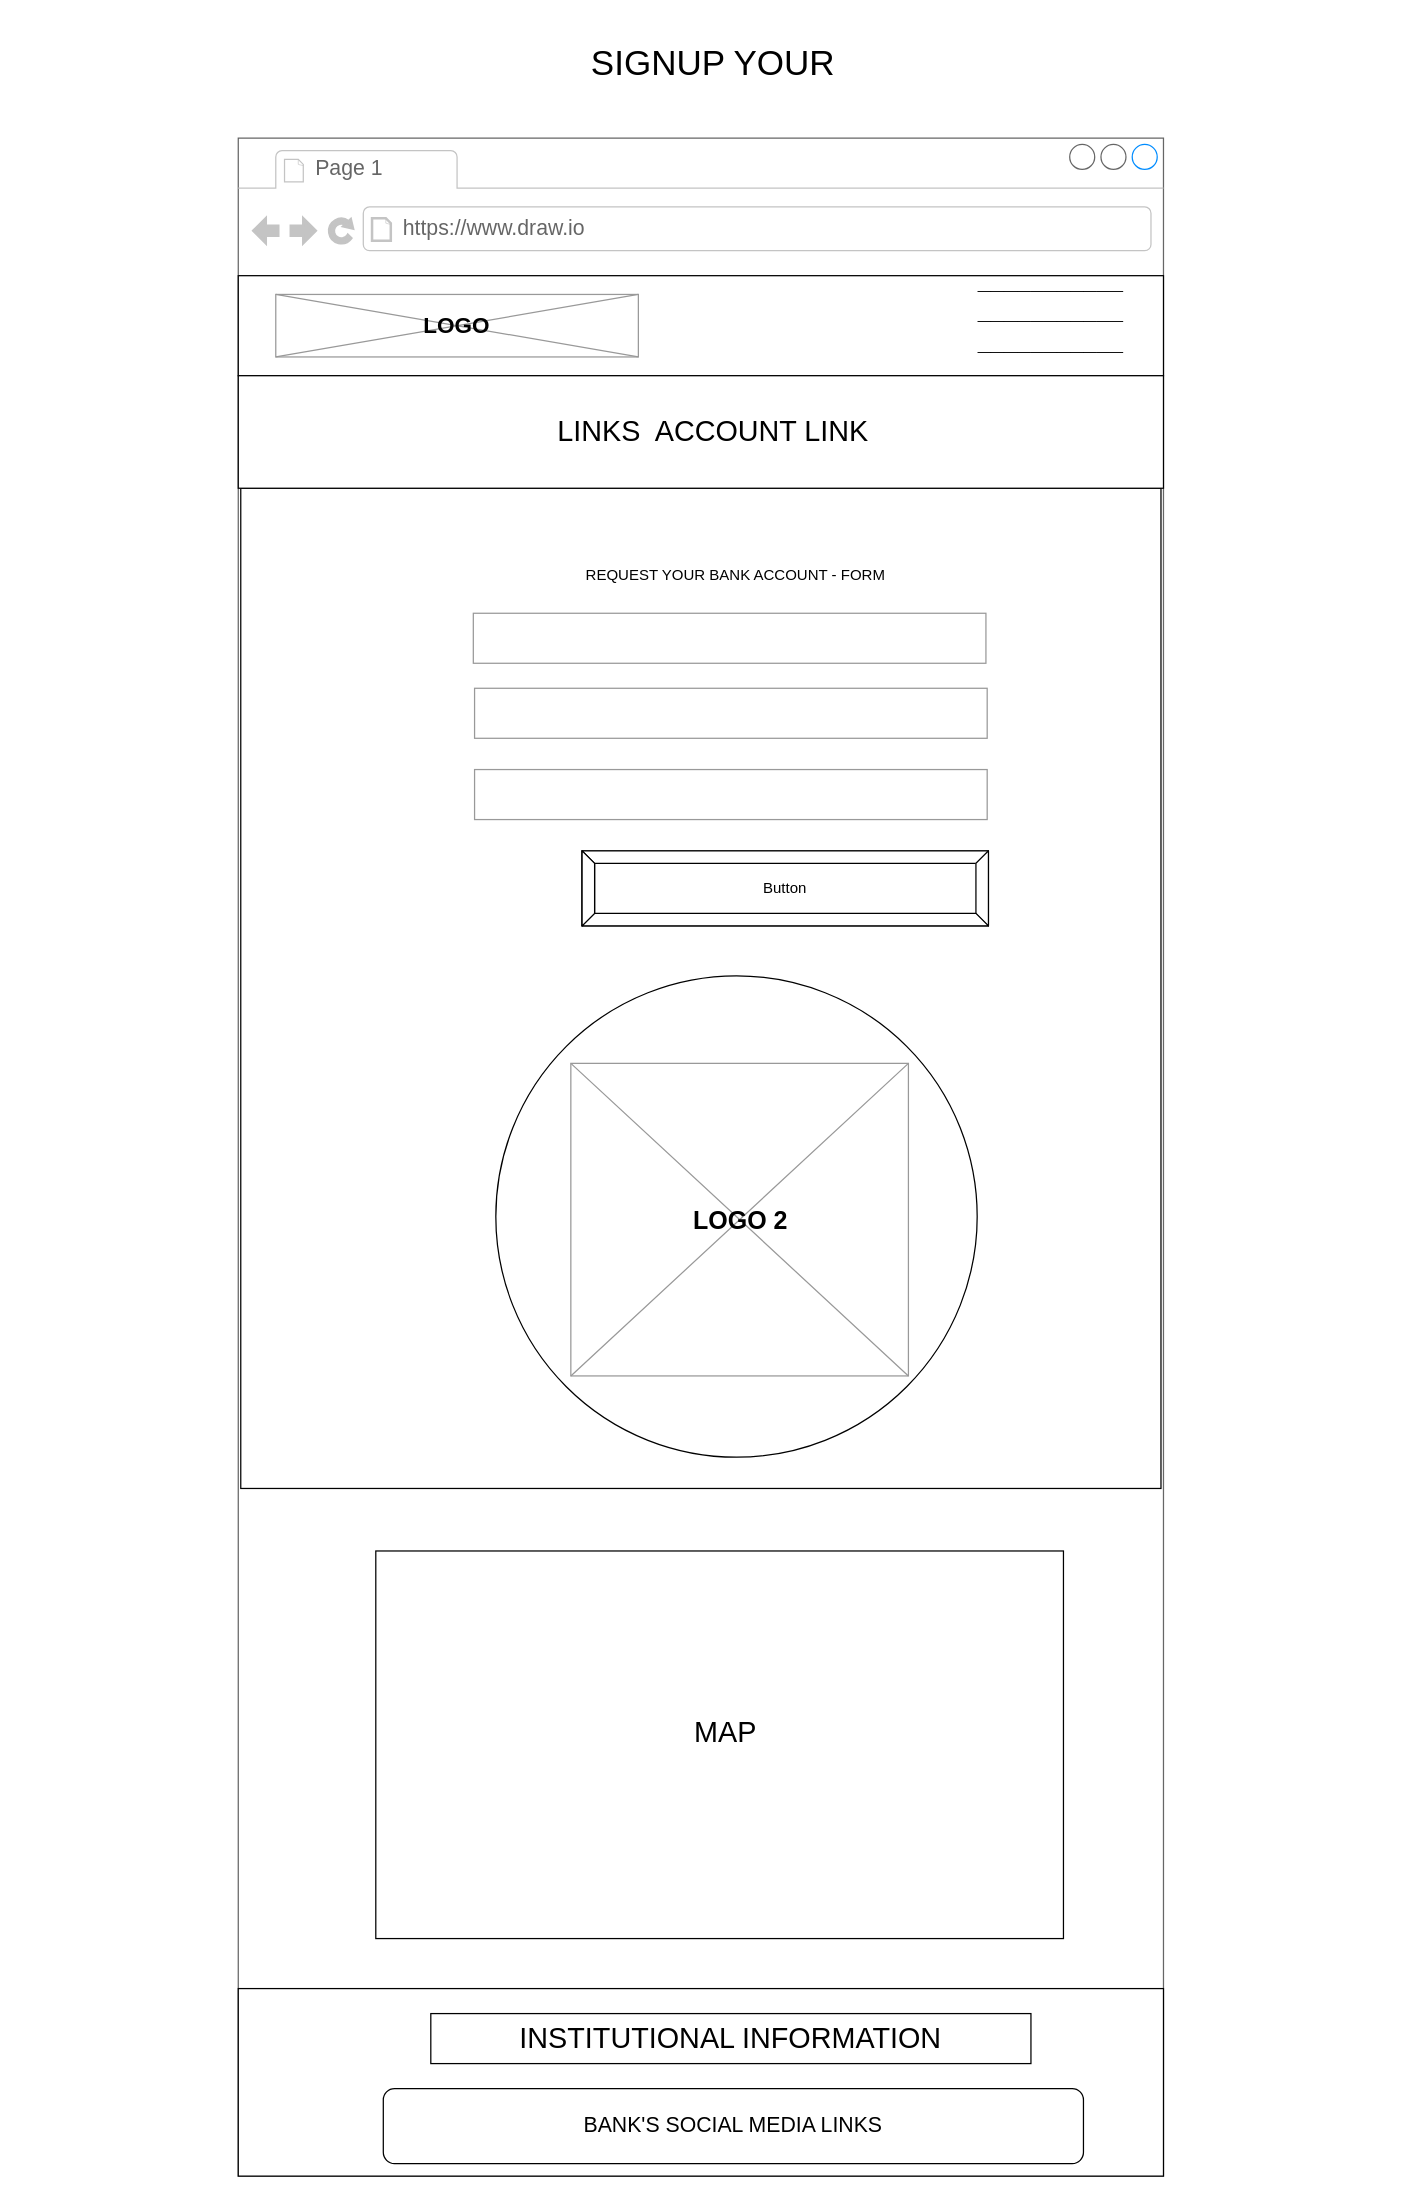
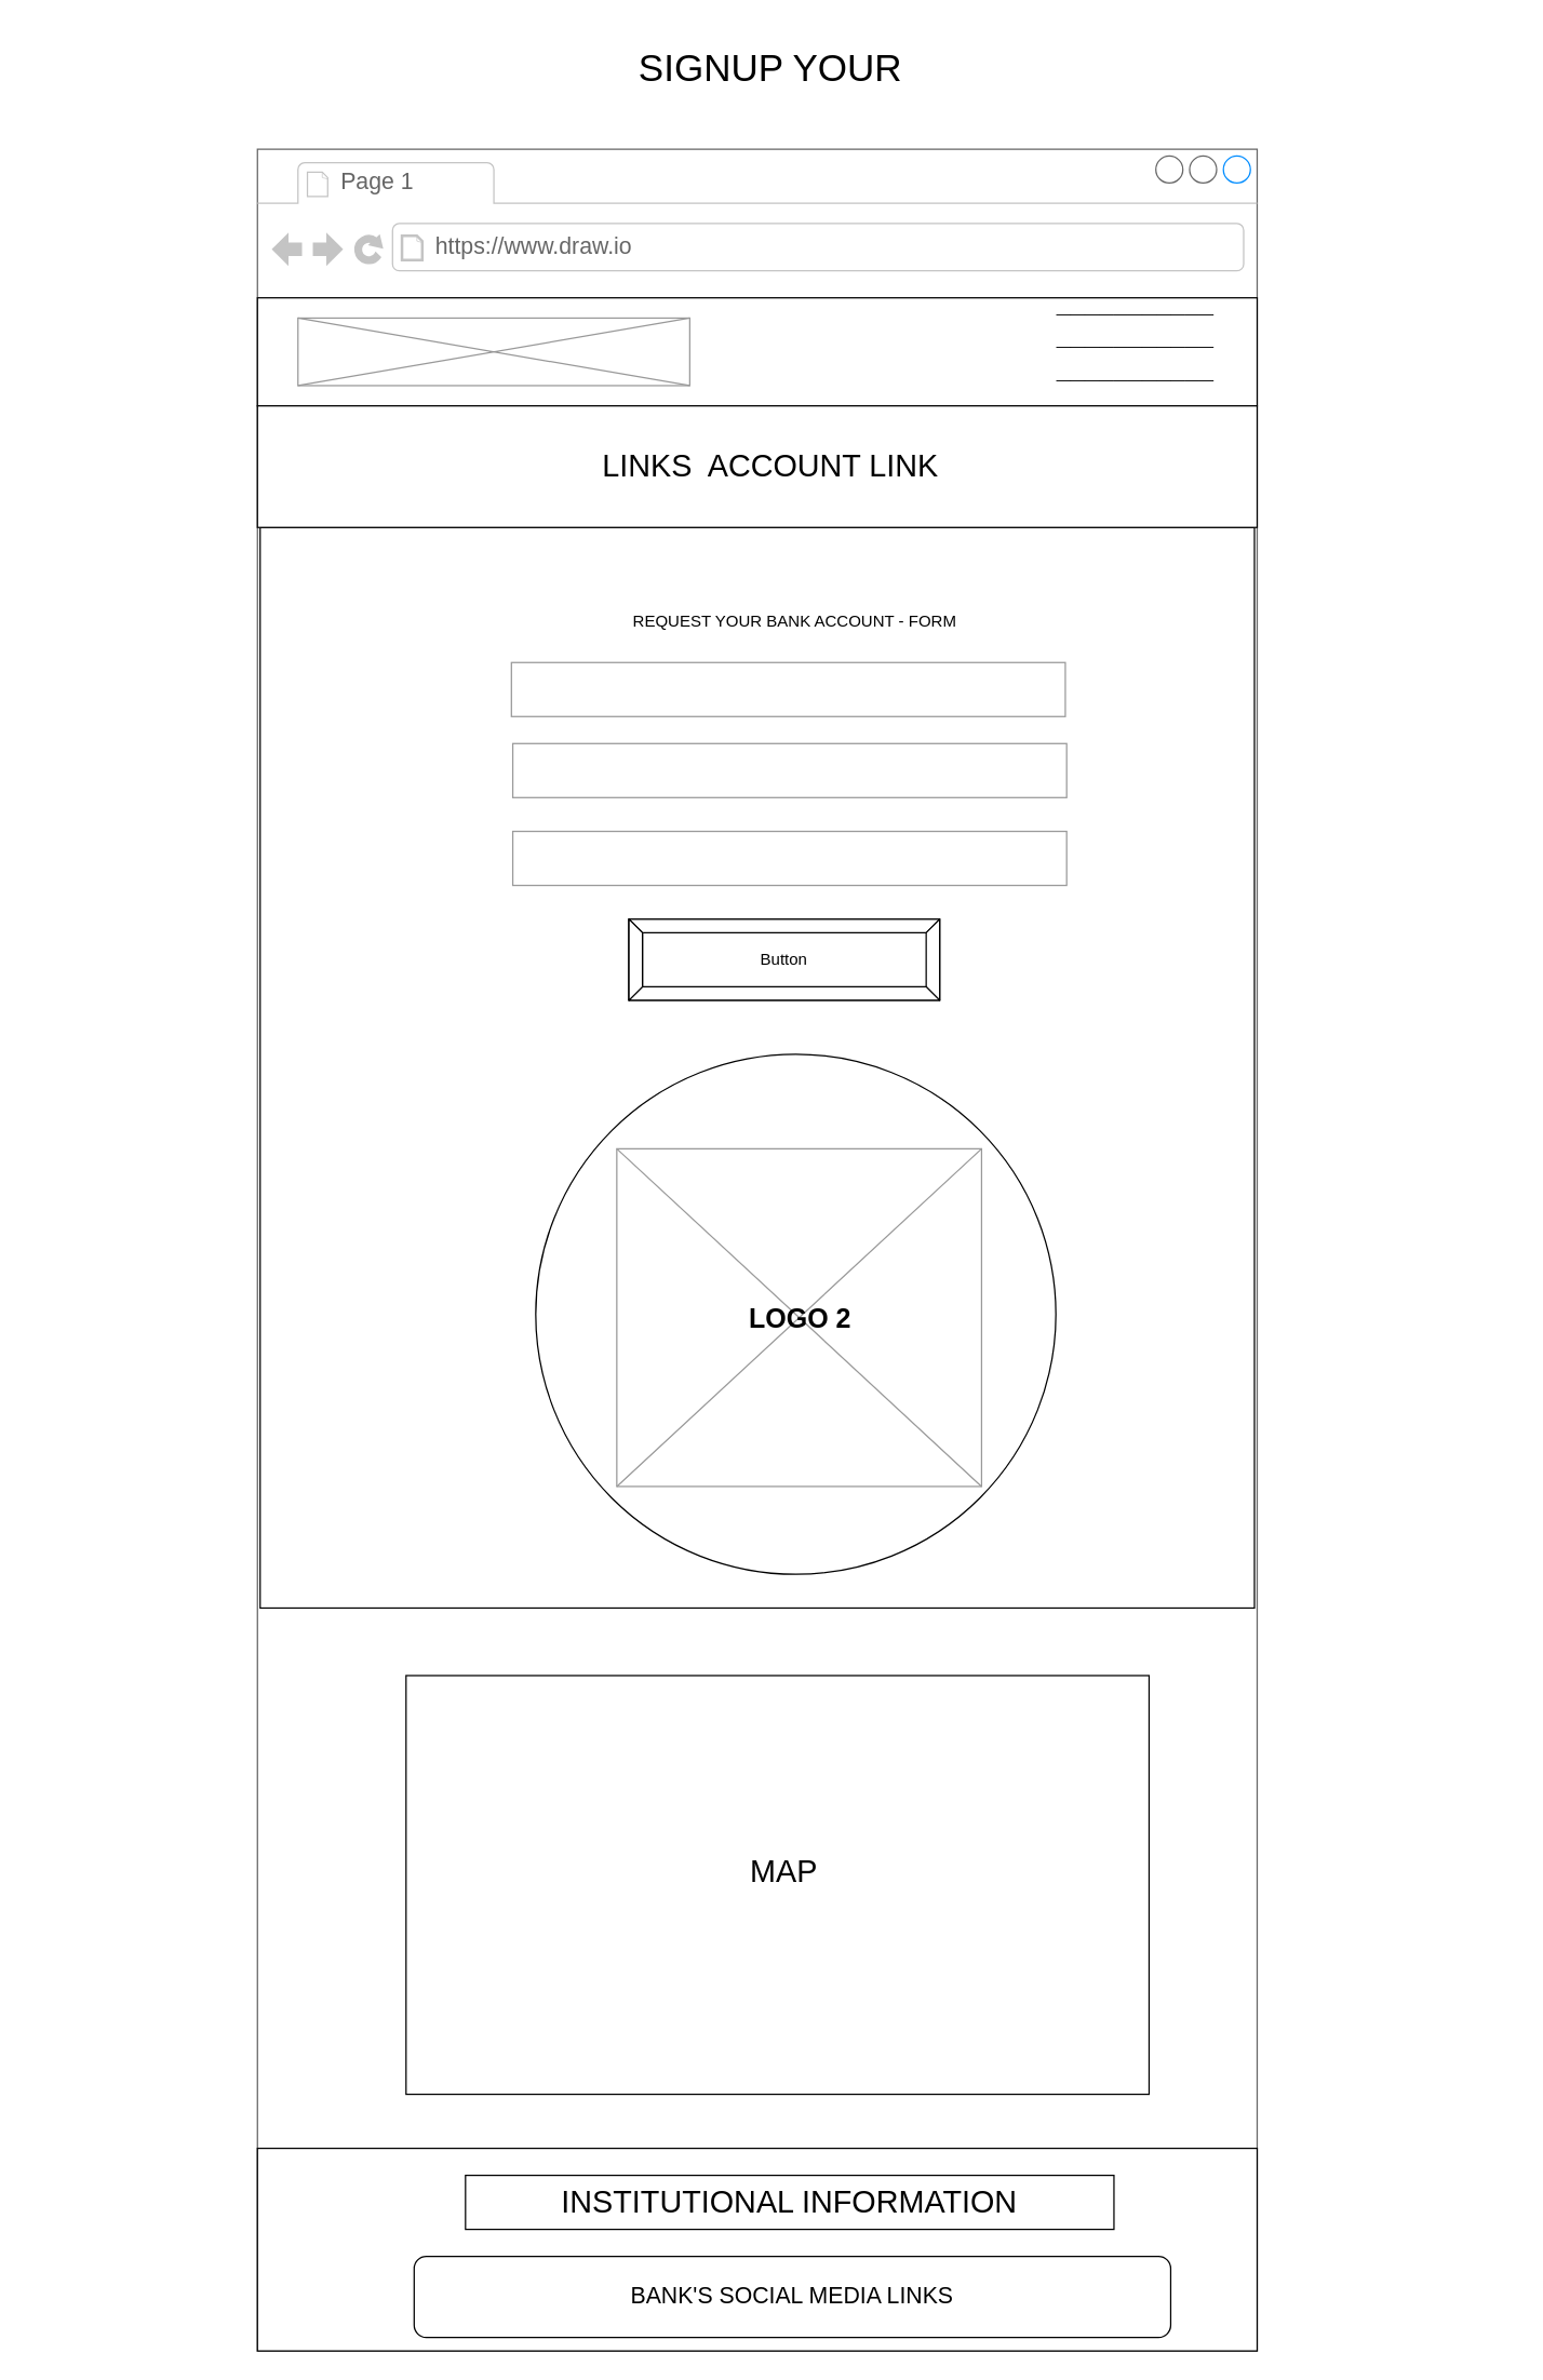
  <mxCell id="0" />
  <mxCell id="1" parent="0" />
  <mxCell id="2" value="" style="strokeWidth=1;shadow=0;dashed=0;align=center;html=1;shape=mxgraph.mockup.containers.browserWindow;rSize=0;strokeColor=#666666;strokeColor2=#008cff;strokeColor3=#c4c4c4;mainText=,;recursiveResize=0;" vertex="1" parent="1"><mxGeometry x="190" y="110" width="740" height="1630" as="geometry" /></mxCell>
  <mxCell id="3" value="Page 1" style="strokeWidth=1;shadow=0;dashed=0;align=center;html=1;shape=mxgraph.mockup.containers.anchor;fontSize=17;fontColor=#666666;align=left;whiteSpace=wrap;" vertex="1" parent="2"><mxGeometry x="60" y="12" width="110" height="26" as="geometry" /></mxCell>
  <mxCell id="4" value="https://www.draw.io" style="strokeWidth=1;shadow=0;dashed=0;align=center;html=1;shape=mxgraph.mockup.containers.anchor;rSize=0;fontSize=17;fontColor=#666666;align=left;" vertex="1" parent="2"><mxGeometry x="130" y="60" width="250" height="26" as="geometry" /></mxCell>
  <mxCell id="5" value="" style="rounded=0;whiteSpace=wrap;html=1;" vertex="1" parent="2"><mxGeometry y="110" width="740" height="80" as="geometry" /></mxCell>
  <mxCell id="6" value="" style="verticalLabelPosition=bottom;shadow=0;dashed=0;align=center;html=1;verticalAlign=top;strokeWidth=1;shape=mxgraph.mockup.graphics.simpleIcon;strokeColor=#999999;" vertex="1" parent="2"><mxGeometry x="30" y="125" width="290" height="50" as="geometry" /></mxCell>
- <mxCell id="7" value="&lt;b&gt;&lt;font style=&quot;font-size: 18px;&quot;&gt;LOGO&lt;/font&gt;&lt;/b&gt;" style="text;html=1;strokeColor=none;fillColor=none;align=center;verticalAlign=middle;whiteSpace=wrap;rounded=0;" vertex="1" parent="2"><mxGeometry x="145" y="135" width="60" height="30" as="geometry" /></mxCell>
  <mxCell id="8" value="" style="rounded=0;whiteSpace=wrap;html=1;" vertex="1" parent="2"><mxGeometry x="110" y="1130" width="550" height="310" as="geometry" /></mxCell>
  <mxCell id="9" value="&lt;font style=&quot;font-size: 23px;&quot;&gt;MAP&lt;/font&gt;" style="text;html=1;strokeColor=none;fillColor=none;align=center;verticalAlign=middle;whiteSpace=wrap;rounded=0;" vertex="1" parent="2"><mxGeometry x="270" y="1220" width="240" height="110" as="geometry" /></mxCell>
  <mxCell id="10" value="" style="rounded=0;whiteSpace=wrap;html=1;" vertex="1" parent="2"><mxGeometry y="1480" width="740" height="150" as="geometry" /></mxCell>
  <mxCell id="11" value="&lt;font style=&quot;font-size: 23px;&quot;&gt;INSTITUTIONAL INFORMATION&lt;/font&gt;" style="rounded=0;whiteSpace=wrap;html=1;" vertex="1" parent="2"><mxGeometry x="154" y="1500" width="480" height="40" as="geometry" /></mxCell>
  <mxCell id="12" value="&lt;font style=&quot;font-size: 17px;&quot;&gt;BANK'S SOCIAL MEDIA LINKS&lt;/font&gt;" style="whiteSpace=wrap;html=1;rounded=1;" vertex="1" parent="2"><mxGeometry x="116" y="1560" width="560" height="60" as="geometry" /></mxCell>
  <mxCell id="13" value="" style="rounded=0;whiteSpace=wrap;html=1;align=center;" vertex="1" parent="2"><mxGeometry x="2" y="280" width="736" height="800" as="geometry" /></mxCell>
  <mxCell id="14" value="" style="strokeWidth=1;shadow=0;dashed=0;align=center;html=1;shape=mxgraph.mockup.forms.pwField;strokeColor=#999999;mainText=;align=left;fontColor=#666666;fontSize=17;spacingLeft=3;" vertex="1" parent="2"><mxGeometry x="188" y="380" width="410" height="40" as="geometry" /></mxCell>
  <mxCell id="15" value="" style="strokeWidth=1;shadow=0;dashed=0;align=center;html=1;shape=mxgraph.mockup.forms.pwField;strokeColor=#999999;mainText=;align=left;fontColor=#666666;fontSize=17;spacingLeft=3;" vertex="1" parent="2"><mxGeometry x="189" y="505" width="410" height="40" as="geometry" /></mxCell>
  <mxCell id="16" value="" style="strokeWidth=1;shadow=0;dashed=0;align=center;html=1;shape=mxgraph.mockup.forms.pwField;strokeColor=#999999;mainText=;align=left;fontColor=#666666;fontSize=17;spacingLeft=3;" vertex="1" parent="2"><mxGeometry x="189" y="440" width="410" height="40" as="geometry" /></mxCell>
- <mxCell id="17" value="Button" style="labelPosition=center;verticalLabelPosition=middle;align=center;html=1;shape=mxgraph.basic.button;dx=10;whiteSpace=wrap;" vertex="1" parent="2"><mxGeometry x="275" y="570" width="325" height="60" as="geometry" /></mxCell>
+ <mxCell id="17" value="Button" style="labelPosition=center;verticalLabelPosition=middle;align=center;html=1;shape=mxgraph.basic.button;dx=10;whiteSpace=wrap;" vertex="1" parent="2"><mxGeometry x="275" y="570" width="230" height="60" as="geometry" /></mxCell>
  <mxCell id="18" value="" style="ellipse;whiteSpace=wrap;html=1;aspect=fixed;" vertex="1" parent="2"><mxGeometry x="206" y="670" width="385" height="385" as="geometry" /></mxCell>
  <mxCell id="19" value="REQUEST YOUR BANK ACCOUNT - FORM" style="text;html=1;strokeColor=none;fillColor=none;align=center;verticalAlign=middle;whiteSpace=wrap;rounded=0;" vertex="1" parent="2"><mxGeometry x="198" y="320" width="400" height="60" as="geometry" /></mxCell>
  <mxCell id="20" value="&lt;p style=&quot;line-height: 180%;&quot;&gt;&lt;b style=&quot;font-size: 19px;&quot;&gt;___________&lt;br&gt;___________&lt;br&gt;___________&lt;/b&gt;&lt;/p&gt;" style="text;html=1;strokeColor=none;fillColor=none;align=center;verticalAlign=middle;whiteSpace=wrap;rounded=0;" vertex="1" parent="2"><mxGeometry x="580" y="100" width="140" height="80" as="geometry" /></mxCell>
  <mxCell id="21" value="" style="rounded=0;whiteSpace=wrap;html=1;" vertex="1" parent="2"><mxGeometry y="190" width="740" height="90" as="geometry" /></mxCell>
  <mxCell id="22" value="&lt;font style=&quot;font-size: 23px;&quot;&gt;LINKS&amp;nbsp; ACCOUNT LINK&lt;/font&gt;" style="text;html=1;strokeColor=none;fillColor=none;align=center;verticalAlign=middle;whiteSpace=wrap;rounded=0;" vertex="1" parent="2"><mxGeometry x="170" y="200" width="420" height="70" as="geometry" /></mxCell>
  <mxCell id="23" value="" style="verticalLabelPosition=bottom;shadow=0;dashed=0;align=center;html=1;verticalAlign=top;strokeWidth=1;shape=mxgraph.mockup.graphics.simpleIcon;strokeColor=#999999;" vertex="1" parent="2"><mxGeometry x="266" y="740" width="270" height="250" as="geometry" /></mxCell>
  <mxCell id="24" value="&lt;b&gt;&lt;font style=&quot;font-size: 20px;&quot;&gt;LOGO 2&lt;/font&gt;&lt;/b&gt;" style="text;html=1;strokeColor=none;fillColor=none;align=center;verticalAlign=middle;whiteSpace=wrap;rounded=0;" vertex="1" parent="2"><mxGeometry x="353.25" y="840" width="97.5" height="50" as="geometry" /></mxCell>
  <mxCell id="25" value="&lt;font style=&quot;font-size: 28px;&quot;&gt;SIGNUP YOUR&lt;/font&gt;" style="text;html=1;strokeColor=none;fillColor=none;align=center;verticalAlign=middle;whiteSpace=wrap;rounded=0;" vertex="1" parent="1"><mxGeometry x="20" y="20" width="1100" height="60" as="geometry" /></mxCell>
